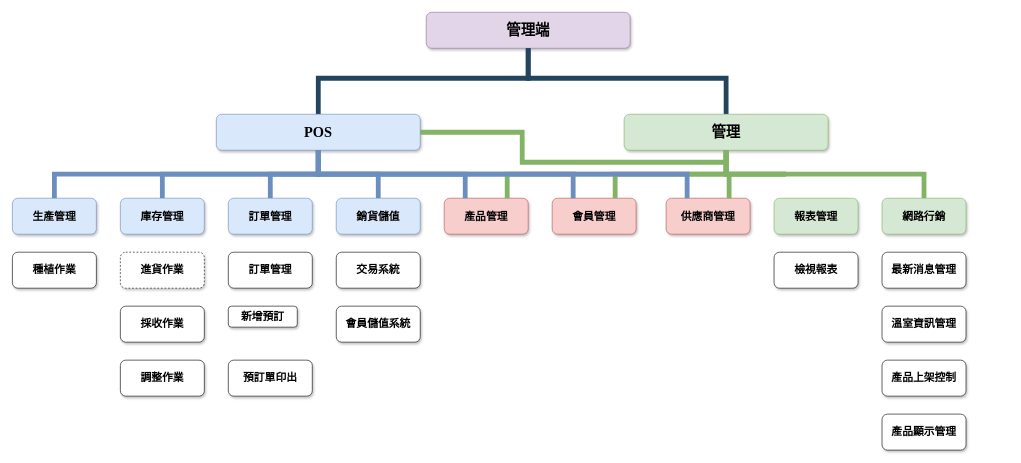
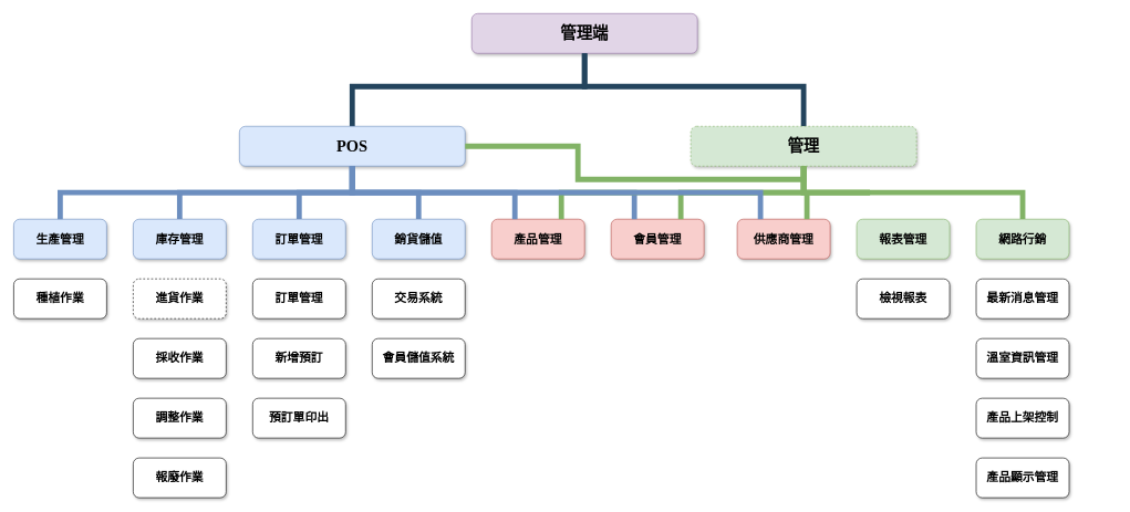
  <mxCell id="0" />
  <mxCell id="1" parent="0" />
  <mxCell id="2" value="管理端" style="whiteSpace=wrap;rounded=1;shadow=1;fontStyle=1;fontSize=24;fontFamily=Noto Sans TC;fillColor=#e1d5e7;strokeColor=#9673a6;" parent="1" vertex="1"><mxGeometry x="710" y="20" width="340" height="60" as="geometry" /></mxCell>
  <mxCell id="3" value="" style="edgeStyle=elbowEdgeStyle;elbow=vertical;rounded=0;fontColor=#000000;endArrow=none;endFill=0;strokeWidth=8;strokeColor=#23445D;fontFamily=Noto Sans TC;exitX=0.5;exitY=1;exitDx=0;exitDy=0;entryX=0.5;entryY=0;entryDx=0;entryDy=0;" parent="1" source="2" edge="1" target="22"><mxGeometry width="100" height="100" relative="1" as="geometry"><mxPoint x="1010" y="150" as="sourcePoint" /><mxPoint x="740" y="190" as="targetPoint" /><Array as="points"><mxPoint x="795" y="130" /></Array></mxGeometry></mxCell>
  <mxCell id="4" value="訂單管理" style="whiteSpace=wrap;rounded=1;shadow=1;fontStyle=1;fontSize=18;fontFamily=Noto Sans TC;" parent="1" vertex="1"><mxGeometry x="380" y="420" width="140" height="60" as="geometry" /></mxCell>
  <mxCell id="5" value="會員儲值系統" style="whiteSpace=wrap;rounded=1;shadow=1;fontStyle=1;fontSize=18;fontFamily=Noto Sans TC;" parent="1" vertex="1"><mxGeometry x="560" y="510" width="140" height="60" as="geometry" /></mxCell>
  <mxCell id="6" value="供應商管理" style="whiteSpace=wrap;rounded=1;shadow=1;fontStyle=1;fontSize=18;fontFamily=Noto Sans TC;fillColor=#f8cecc;strokeColor=#b85450;" parent="1" vertex="1"><mxGeometry x="1110" y="330" width="140" height="60" as="geometry" /></mxCell>
  <mxCell id="7" value="會員管理" style="whiteSpace=wrap;rounded=1;shadow=1;fontStyle=1;fontSize=18;fontFamily=Noto Sans TC;fillColor=#f8cecc;strokeColor=#b85450;" parent="1" vertex="1"><mxGeometry x="920" y="330" width="140" height="60" as="geometry" /></mxCell>
  <mxCell id="8" value="進貨作業" style="whiteSpace=wrap;rounded=1;shadow=1;fontStyle=1;fontSize=18;fontFamily=Noto Sans TC;dashed=1;" parent="1" vertex="1"><mxGeometry x="200" y="420" width="140" height="60" as="geometry" /></mxCell>
  <mxCell id="9" value="採收作業" style="whiteSpace=wrap;rounded=1;shadow=1;fontStyle=1;fontSize=18;fontFamily=Noto Sans TC;" parent="1" vertex="1"><mxGeometry x="200" y="510" width="140" height="60" as="geometry" /></mxCell>
  <mxCell id="10" value="調整作業" style="whiteSpace=wrap;rounded=1;shadow=1;fontStyle=1;fontSize=18;fontFamily=Noto Sans TC;" parent="1" vertex="1"><mxGeometry x="200" y="600" width="140" height="60" as="geometry" /></mxCell>
  <mxCell id="11" value="生產管理" style="whiteSpace=wrap;rounded=1;shadow=1;fontStyle=1;fontSize=18;fontFamily=Noto Sans TC;fillColor=#dae8fc;strokeColor=#6c8ebf;" parent="1" vertex="1"><mxGeometry x="20" y="330" width="140" height="60" as="geometry" /></mxCell>
+ <mxCell id="12" value="報廢作業" style="whiteSpace=wrap;rounded=1;shadow=1;fontStyle=1;fontSize=18;fontFamily=Noto Sans TC;" parent="1" vertex="1"><mxGeometry x="200" y="690" width="140" height="60" as="geometry" /></mxCell>
  <mxCell id="13" value="交易系統" style="whiteSpace=wrap;rounded=1;shadow=1;fontStyle=1;fontSize=18;fontFamily=Noto Sans TC;" parent="1" vertex="1"><mxGeometry x="560" y="420" width="140" height="60" as="geometry" /></mxCell>
  <mxCell id="14" value="" style="edgeStyle=elbowEdgeStyle;elbow=vertical;rounded=0;fontColor=#000000;endArrow=none;endFill=0;strokeWidth=8;strokeColor=#23445D;fontFamily=Noto Sans TC;exitX=0.5;exitY=1;exitDx=0;exitDy=0;entryX=0.5;entryY=0;entryDx=0;entryDy=0;" parent="1" source="2" edge="1" target="24"><mxGeometry width="100" height="100" relative="1" as="geometry"><mxPoint x="1120" y="190" as="sourcePoint" /><mxPoint x="1326" y="190" as="targetPoint" /><Array as="points"><mxPoint x="1175" y="130" /></Array></mxGeometry></mxCell>
  <mxCell id="15" value="產品上架控制" style="whiteSpace=wrap;rounded=1;shadow=1;fontStyle=1;fontSize=18;fontFamily=Noto Sans TC;" parent="1" vertex="1"><mxGeometry x="1470" y="600" width="140" height="60" as="geometry" /></mxCell>
  <mxCell id="16" value="最新消息管理" style="whiteSpace=wrap;rounded=1;shadow=1;fontStyle=1;fontSize=18;fontFamily=Noto Sans TC;" parent="1" vertex="1"><mxGeometry x="1470" y="420" width="140" height="60" as="geometry" /></mxCell>
- <mxCell id="17" value="新增預訂" style="whiteSpace=wrap;rounded=1;shadow=1;fontStyle=1;fontSize=18;fontFamily=Noto Sans TC;" parent="1" vertex="1"><mxGeometry x="380" y="510" width="115" height="35" as="geometry" /></mxCell>
+ <mxCell id="17" value="新增預訂" style="whiteSpace=wrap;rounded=1;shadow=1;fontStyle=1;fontSize=18;fontFamily=Noto Sans TC;" parent="1" vertex="1"><mxGeometry x="380" y="510" width="140" height="60" as="geometry" /></mxCell>
  <mxCell id="18" value="產品管理" style="whiteSpace=wrap;rounded=1;shadow=1;fontStyle=1;fontSize=18;fontFamily=Noto Sans TC;fillColor=#f8cecc;strokeColor=#b85450;" parent="1" vertex="1"><mxGeometry x="740" y="330" width="140" height="60" as="geometry" /></mxCell>
  <mxCell id="19" value="預訂單印出" style="whiteSpace=wrap;rounded=1;shadow=1;fontStyle=1;fontSize=18;fontFamily=Noto Sans TC;" parent="1" vertex="1"><mxGeometry x="380" y="600" width="140" height="60" as="geometry" /></mxCell>
  <mxCell id="20" style="edgeStyle=orthogonalEdgeStyle;rounded=0;orthogonalLoop=1;jettySize=auto;html=1;endArrow=none;endFill=0;strokeColor=#6c8ebf;strokeWidth=8;fillColor=#dae8fc;entryX=0.5;entryY=0;entryDx=0;entryDy=0;" parent="1" source="22" target="31" edge="1"><mxGeometry relative="1" as="geometry"><mxPoint x="430" y="330" as="targetPoint" /><Array as="points"><mxPoint x="530" y="290" /><mxPoint x="270" y="290" /></Array></mxGeometry></mxCell>
  <mxCell id="21" style="edgeStyle=orthogonalEdgeStyle;rounded=0;orthogonalLoop=1;jettySize=auto;html=1;entryX=0.5;entryY=0;entryDx=0;entryDy=0;fillColor=#dae8fc;strokeColor=#6c8ebf;strokeWidth=8;endArrow=none;endFill=0;" parent="1" source="22" target="11" edge="1"><mxGeometry relative="1" as="geometry"><Array as="points"><mxPoint x="530" y="290" /><mxPoint x="90" y="290" /></Array></mxGeometry></mxCell>
  <mxCell id="22" value="POS" style="whiteSpace=wrap;rounded=1;shadow=1;fontStyle=1;fontSize=24;fontFamily=Noto Sans TC;fillColor=#dae8fc;strokeColor=#6c8ebf;" parent="1" vertex="1"><mxGeometry x="360" y="190" width="340" height="60" as="geometry" /></mxCell>
  <mxCell id="23" style="edgeStyle=orthogonalEdgeStyle;rounded=0;orthogonalLoop=1;jettySize=auto;html=1;strokeWidth=8;strokeColor=#82b366;fillColor=#d5e8d4;endArrow=none;endFill=0;entryX=0.75;entryY=0;entryDx=0;entryDy=0;exitX=0.5;exitY=1;exitDx=0;exitDy=0;" parent="1" source="24" target="7" edge="1"><mxGeometry relative="1" as="geometry"><mxPoint x="1125" y="330" as="targetPoint" /><Array as="points"><mxPoint x="1210" y="290" /><mxPoint x="1025" y="290" /></Array></mxGeometry></mxCell>
- <mxCell id="24" value="管理" style="whiteSpace=wrap;rounded=1;shadow=1;fontStyle=1;fontSize=24;fontFamily=Noto Sans TC;fillColor=#d5e8d4;strokeColor=#82b366;" parent="1" vertex="1"><mxGeometry x="1040" y="190" width="340" height="60" as="geometry" /></mxCell>
+ <mxCell id="24" value="管理" style="whiteSpace=wrap;rounded=1;shadow=1;fontStyle=1;fontSize=24;fontFamily=Noto Sans TC;fillColor=#d5e8d4;strokeColor=#82b366;dashed=1;" parent="1" vertex="1"><mxGeometry x="1040" y="190" width="340" height="60" as="geometry" /></mxCell>
  <mxCell id="25" style="edgeStyle=orthogonalEdgeStyle;rounded=0;orthogonalLoop=1;jettySize=auto;html=1;strokeWidth=8;strokeColor=#82b366;fillColor=#d5e8d4;endArrow=none;endFill=0;exitX=0.5;exitY=1;exitDx=0;exitDy=0;" parent="1" source="24" target="22" edge="1"><mxGeometry relative="1" as="geometry"><mxPoint x="1339.941" y="260" as="sourcePoint" /><mxPoint x="1410" y="330" as="targetPoint" /></mxGeometry></mxCell>
  <mxCell id="26" style="edgeStyle=orthogonalEdgeStyle;rounded=0;orthogonalLoop=1;jettySize=auto;html=1;strokeWidth=8;strokeColor=#82b366;fillColor=#d5e8d4;endArrow=none;endFill=0;exitX=0.5;exitY=1;exitDx=0;exitDy=0;entryX=0.5;entryY=0;entryDx=0;entryDy=0;" parent="1" source="24" target="30" edge="1"><mxGeometry relative="1" as="geometry"><mxPoint x="1340" y="260" as="sourcePoint" /><mxPoint x="1780" y="330" as="targetPoint" /><Array as="points"><mxPoint x="1310" y="290" /><mxPoint x="1680" y="290" /></Array></mxGeometry></mxCell>
  <mxCell id="27" style="edgeStyle=orthogonalEdgeStyle;rounded=0;orthogonalLoop=1;jettySize=auto;html=1;endArrow=none;endFill=0;strokeColor=#6c8ebf;strokeWidth=8;fillColor=#dae8fc;exitX=0.5;exitY=1;exitDx=0;exitDy=0;entryX=0.5;entryY=0;entryDx=0;entryDy=0;" parent="1" source="22" target="33" edge="1"><mxGeometry relative="1" as="geometry"><mxPoint x="750.059" y="260" as="sourcePoint" /><mxPoint x="624" y="330" as="targetPoint" /><Array as="points"><mxPoint x="530" y="290" /><mxPoint x="450" y="290" /></Array></mxGeometry></mxCell>
  <mxCell id="28" style="edgeStyle=orthogonalEdgeStyle;rounded=0;orthogonalLoop=1;jettySize=auto;html=1;endArrow=none;endFill=0;strokeColor=#6c8ebf;strokeWidth=8;fillColor=#dae8fc;exitX=0.5;exitY=1;exitDx=0;exitDy=0;entryX=0.5;entryY=0;entryDx=0;entryDy=0;" parent="1" source="22" target="32" edge="1"><mxGeometry relative="1" as="geometry"><mxPoint x="760.059" y="270" as="sourcePoint" /><mxPoint x="824" y="330" as="targetPoint" /><Array as="points"><mxPoint x="530" y="290" /><mxPoint x="630" y="290" /></Array></mxGeometry></mxCell>
  <mxCell id="29" value="報表管理" style="whiteSpace=wrap;rounded=1;fillColor=#d5e8d4;strokeColor=#82b366;shadow=1;fontStyle=1;fontSize=18;fontFamily=Noto Sans TC;" parent="1" vertex="1"><mxGeometry x="1290" y="330" width="140" height="60" as="geometry" /></mxCell>
  <mxCell id="30" value="網路行銷" style="whiteSpace=wrap;rounded=1;fillColor=#d5e8d4;strokeColor=#82b366;shadow=1;fontStyle=1;fontSize=18;fontFamily=Noto Sans TC;" parent="1" vertex="1"><mxGeometry x="1470" y="330" width="140" height="60" as="geometry" /></mxCell>
  <mxCell id="31" value="庫存管理" style="whiteSpace=wrap;rounded=1;fillColor=#dae8fc;strokeColor=#6c8ebf;shadow=1;fontStyle=1;fontSize=18;fontFamily=Noto Sans TC;" parent="1" vertex="1"><mxGeometry x="200" y="330" width="140" height="60" as="geometry" /></mxCell>
  <mxCell id="32" value="銷貨儲值" style="whiteSpace=wrap;rounded=1;fillColor=#dae8fc;strokeColor=#6c8ebf;shadow=1;fontStyle=1;fontSize=18;fontFamily=Noto Sans TC;" parent="1" vertex="1"><mxGeometry x="560" y="330" width="140" height="60" as="geometry" /></mxCell>
  <mxCell id="33" value="訂單管理" style="whiteSpace=wrap;rounded=1;fillColor=#dae8fc;strokeColor=#6c8ebf;shadow=1;fontStyle=1;fontSize=18;fontFamily=Noto Sans TC;" parent="1" vertex="1"><mxGeometry x="380" y="330" width="140" height="60" as="geometry" /></mxCell>
  <mxCell id="34" style="edgeStyle=orthogonalEdgeStyle;rounded=0;orthogonalLoop=1;jettySize=auto;html=1;endArrow=none;endFill=0;strokeColor=#6c8ebf;strokeWidth=8;fillColor=#dae8fc;exitX=0.5;exitY=1;exitDx=0;exitDy=0;entryX=0.25;entryY=0;entryDx=0;entryDy=0;" parent="1" source="22" target="7" edge="1"><mxGeometry relative="1" as="geometry"><mxPoint x="750" y="260" as="sourcePoint" /><mxPoint x="1055" y="330" as="targetPoint" /><Array as="points"><mxPoint x="740" y="290" /><mxPoint x="1065" y="290" /></Array></mxGeometry></mxCell>
  <mxCell id="35" value="產品顯示管理" style="whiteSpace=wrap;rounded=1;shadow=1;fontStyle=1;fontSize=18;fontFamily=Noto Sans TC;" parent="1" vertex="1"><mxGeometry x="1470" y="690" width="140" height="60" as="geometry" /></mxCell>
  <mxCell id="36" value="溫室資訊管理" style="whiteSpace=wrap;rounded=1;shadow=1;fontStyle=1;fontSize=18;fontFamily=Noto Sans TC;" parent="1" vertex="1"><mxGeometry x="1470" y="510" width="140" height="60" as="geometry" /></mxCell>
  <mxCell id="37" value="種植作業" style="whiteSpace=wrap;rounded=1;shadow=1;fontStyle=1;fontSize=18;fontFamily=Noto Sans TC;" vertex="1" parent="1"><mxGeometry x="20" y="420" width="140" height="60" as="geometry" /></mxCell>
  <mxCell id="38" value="檢視報表" style="whiteSpace=wrap;rounded=1;shadow=1;fontStyle=1;fontSize=18;fontFamily=Noto Sans TC;" vertex="1" parent="1"><mxGeometry x="1290" y="420" width="140" height="60" as="geometry" /></mxCell>
  <mxCell id="39" style="edgeStyle=orthogonalEdgeStyle;rounded=0;orthogonalLoop=1;jettySize=auto;html=1;endArrow=none;endFill=0;strokeColor=#6c8ebf;strokeWidth=8;fillColor=#dae8fc;exitX=0.5;exitY=1;exitDx=0;exitDy=0;entryX=0.25;entryY=0;entryDx=0;entryDy=0;" edge="1" parent="1" source="22" target="18"><mxGeometry relative="1" as="geometry"><mxPoint x="750" y="260" as="sourcePoint" /><mxPoint x="880" y="320" as="targetPoint" /><Array as="points"><mxPoint x="740" y="290" /><mxPoint x="885" y="290" /></Array></mxGeometry></mxCell>
  <mxCell id="40" style="edgeStyle=orthogonalEdgeStyle;rounded=0;orthogonalLoop=1;jettySize=auto;html=1;strokeWidth=8;strokeColor=#82b366;fillColor=#d5e8d4;endArrow=none;endFill=0;exitX=0.5;exitY=1;exitDx=0;exitDy=0;entryX=0.75;entryY=0;entryDx=0;entryDy=0;" edge="1" parent="1" source="24" target="6"><mxGeometry relative="1" as="geometry"><mxPoint x="1320" y="260" as="sourcePoint" /><mxPoint x="1690" y="340" as="targetPoint" /><Array as="points"><mxPoint x="1310" y="290" /><mxPoint x="1325" y="290" /></Array></mxGeometry></mxCell>
  <mxCell id="41" style="edgeStyle=orthogonalEdgeStyle;rounded=0;orthogonalLoop=1;jettySize=auto;html=1;strokeWidth=8;strokeColor=#82b366;fillColor=#d5e8d4;endArrow=none;endFill=0;entryX=0.75;entryY=0;entryDx=0;entryDy=0;exitX=0.5;exitY=1;exitDx=0;exitDy=0;" edge="1" parent="1" source="24" target="18"><mxGeometry relative="1" as="geometry"><mxPoint x="1145" y="360" as="targetPoint" /><Array as="points"><mxPoint x="1310" y="290" /><mxPoint x="955" y="290" /></Array><mxPoint x="1320" y="260" as="sourcePoint" /></mxGeometry></mxCell>
  <mxCell id="42" style="edgeStyle=orthogonalEdgeStyle;rounded=0;orthogonalLoop=1;jettySize=auto;html=1;endArrow=none;endFill=0;strokeColor=#6c8ebf;strokeWidth=8;fillColor=#dae8fc;exitX=0.5;exitY=1;exitDx=0;exitDy=0;entryX=0.25;entryY=0;entryDx=0;entryDy=0;" edge="1" parent="1" source="22" target="6"><mxGeometry relative="1" as="geometry"><mxPoint x="750" y="260" as="sourcePoint" /><mxPoint x="895" y="360" as="targetPoint" /><Array as="points"><mxPoint x="740" y="290" /><mxPoint x="1255" y="290" /></Array></mxGeometry></mxCell>
